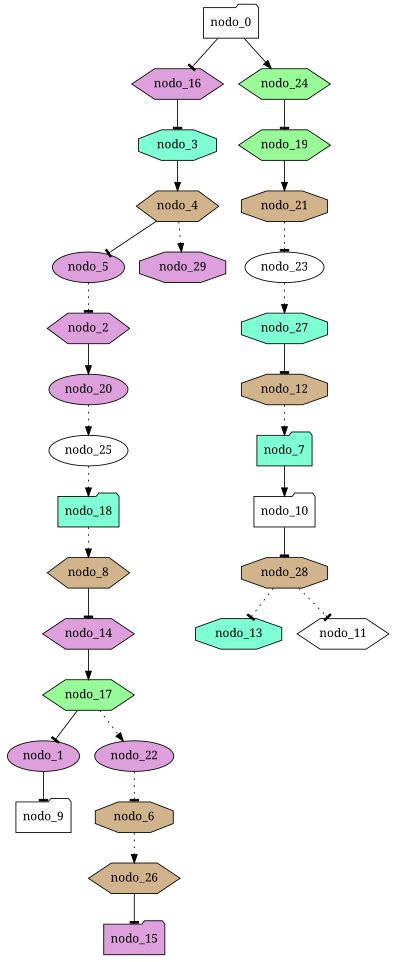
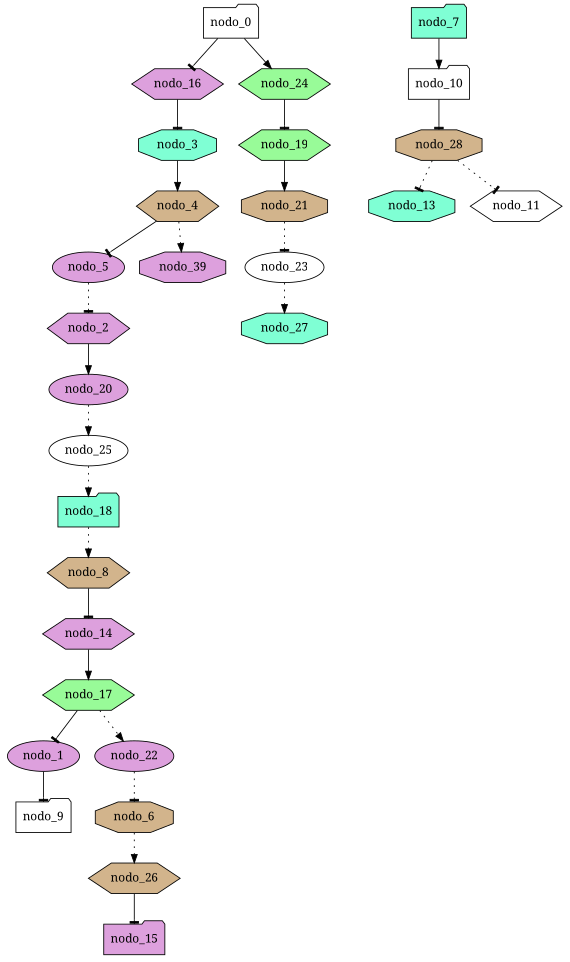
  digraph {
    fontname="Noto Serif"
    node [fillcolor=plum fontname="Noto Serif" shape=hexagon style=filled]
    edge [arrowhead=tee fontname="Noto Serif" style=solid]
    nodo_27 [fillcolor=aquamarine shape=octagon]
-   nodo_12 [fillcolor=tan shape=octagon]
    nodo_7 [fillcolor=aquamarine shape=folder]
    nodo_10 [fillcolor=white shape=folder]
    nodo_0 [fillcolor=white shape=folder]
    nodo_16
    nodo_24 [fillcolor=palegreen]
    nodo_3 [fillcolor=aquamarine shape=octagon]
    nodo_19 [fillcolor=palegreen]
    nodo_4 [fillcolor=tan]
    nodo_17 [fillcolor=palegreen]
    nodo_14
    nodo_1 [shape=ellipse]
    nodo_22 [shape=ellipse]
    nodo_9 [fillcolor=white shape=folder]
    nodo_6 [fillcolor=tan shape=octagon]
    nodo_5 [shape=ellipse]
-   nodo_29 [shape=octagon]
+   nodo_29 [shape=octagon label=nodo_39]
    nodo_28 [fillcolor=tan shape=octagon]
    nodo_8 [fillcolor=tan]
    nodo_21 [fillcolor=tan shape=octagon]
    nodo_23 [fillcolor=white shape=ellipse]
    nodo_26 [fillcolor=tan]
    nodo_15 [shape=folder]
    nodo_13 [fillcolor=aquamarine shape=octagon]
    nodo_11 [fillcolor=white]
    nodo_2
    nodo_20 [shape=ellipse]
    nodo_25 [fillcolor=white shape=ellipse]
    nodo_18 [fillcolor=aquamarine shape=folder]
-   nodo_27 -> nodo_12
-   nodo_12 -> nodo_7 [arrowhead=normal style=dotted]
    nodo_7 -> nodo_10 [arrowhead=normal]
    nodo_10 -> nodo_28
    nodo_0 -> nodo_16
    nodo_0 -> nodo_24 [arrowhead=normal]
    nodo_16 -> nodo_3
    nodo_24 -> nodo_19
    nodo_3 -> nodo_4 [arrowhead=normal]
    nodo_19 -> nodo_21 [arrowhead=normal]
    nodo_4 -> nodo_5
    nodo_4 -> nodo_29 [arrowhead=normal style=dotted]
    nodo_17 -> nodo_1
    nodo_17 -> nodo_22 [arrowhead=normal style=dotted]
    nodo_14 -> nodo_17 [arrowhead=normal]
    nodo_1 -> nodo_9
    nodo_22 -> nodo_6 [style=dotted]
    nodo_6 -> nodo_26 [arrowhead=normal style=dotted]
    nodo_5 -> nodo_2 [style=dotted]
    nodo_28 -> nodo_13 [style=dotted]
    nodo_28 -> nodo_11 [style=dotted]
    nodo_8 -> nodo_14
    nodo_21 -> nodo_23 [style=dotted]
    nodo_23 -> nodo_27 [arrowhead=normal style=dotted]
    nodo_26 -> nodo_15
    nodo_2 -> nodo_20 [arrowhead=normal]
    nodo_20 -> nodo_25 [arrowhead=normal style=dotted]
    nodo_25 -> nodo_18 [arrowhead=normal style=dotted]
    nodo_18 -> nodo_8 [arrowhead=normal style=dotted]
  }
